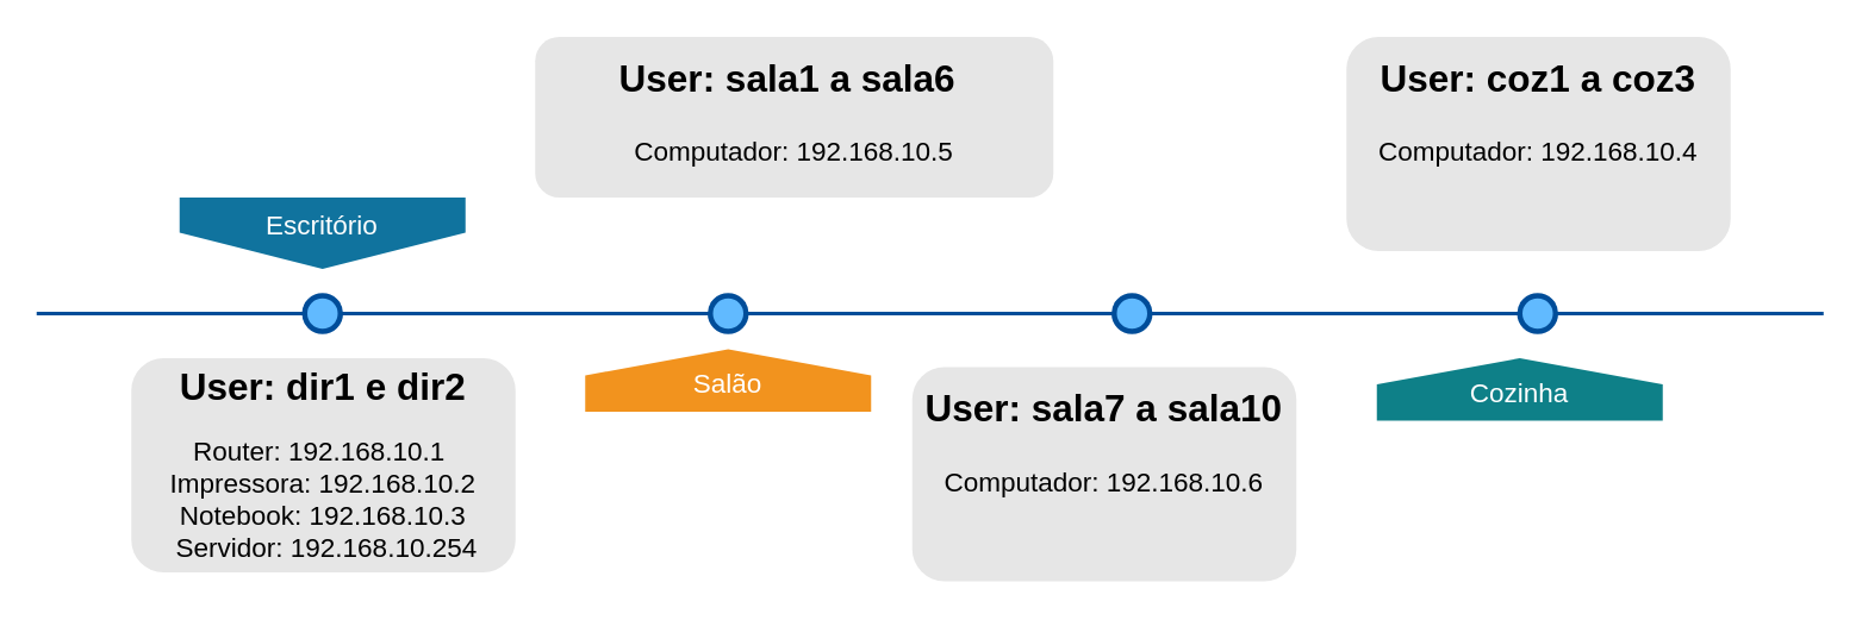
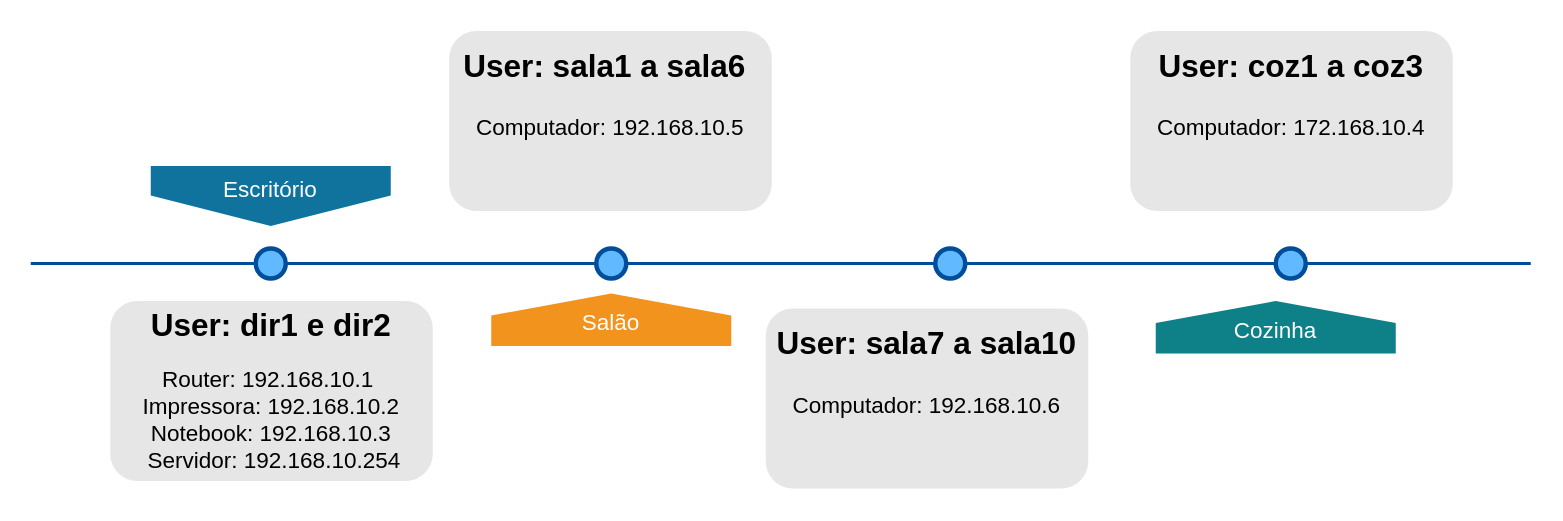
  <mxCell id="0" />
  <mxCell id="1" parent="0" />
  <mxCell id="2" value="" style="line;strokeWidth=2;html=1;fillColor=none;fontSize=28;fontColor=#004D99;strokeColor=#004D99;" parent="1" vertex="1"><mxGeometry x="20" y="170" width="1000" height="10" as="geometry" /></mxCell>
  <mxCell id="3" value="Escritório" style="shape=offPageConnector;whiteSpace=wrap;html=1;fillColor=#10739E;fontSize=15;fontColor=#FFFFFF;size=0.509;verticalAlign=top;strokeColor=none;" parent="1" vertex="1"><mxGeometry x="100" y="110" width="160" height="40" as="geometry" /></mxCell>
  <mxCell id="4" value="&lt;span&gt;Salão&lt;/span&gt;" style="shape=offPageConnector;whiteSpace=wrap;html=1;fillColor=#F2931E;fontSize=15;fontColor=#FFFFFF;size=0.418;flipV=1;verticalAlign=bottom;strokeColor=none;spacingBottom=4;" parent="1" vertex="1"><mxGeometry x="327" y="195" width="160" height="35" as="geometry" /></mxCell>
  <mxCell id="5" value="&lt;span&gt;Cozinha&lt;/span&gt;" style="shape=offPageConnector;whiteSpace=wrap;html=1;fillColor=#0E8088;fontSize=15;fontColor=#FFFFFF;size=0.418;flipV=1;verticalAlign=bottom;strokeColor=none;spacingBottom=4;" parent="1" vertex="1"><mxGeometry x="770" y="200" width="160" height="35" as="geometry" /></mxCell>
  <mxCell id="6" value="" style="ellipse;whiteSpace=wrap;html=1;fillColor=#61BAFF;fontSize=28;fontColor=#004D99;strokeWidth=3;strokeColor=#004D99;" parent="1" vertex="1"><mxGeometry x="170" y="165" width="20" height="20" as="geometry" /></mxCell>
  <mxCell id="7" value="" style="ellipse;whiteSpace=wrap;html=1;fillColor=#61BAFF;fontSize=28;fontColor=#004D99;strokeWidth=3;strokeColor=#004D99;" parent="1" vertex="1"><mxGeometry x="397" y="165" width="20" height="20" as="geometry" /></mxCell>
  <mxCell id="8" value="" style="ellipse;whiteSpace=wrap;html=1;fillColor=#61BAFF;fontSize=28;fontColor=#004D99;strokeWidth=3;strokeColor=#004D99;" parent="1" vertex="1"><mxGeometry x="623" y="165" width="20" height="20" as="geometry" /></mxCell>
  <mxCell id="9" value="" style="ellipse;whiteSpace=wrap;html=1;fillColor=#61BAFF;fontSize=28;fontColor=#004D99;strokeWidth=3;strokeColor=#004D99;" parent="1" vertex="1"><mxGeometry x="850" y="165" width="20" height="20" as="geometry" /></mxCell>
  <mxCell id="10" value="&lt;p style=&quot;line-height: 0.8&quot;&gt;&lt;/p&gt;&lt;h1 style=&quot;font-size: 21px&quot;&gt;User: dir1 e dir2&lt;/h1&gt;&lt;p style=&quot;font-size: 15px&quot;&gt;&lt;font style=&quot;font-size: 15px&quot;&gt;Router: 192.168.10.1&amp;nbsp; &amp;nbsp;&lt;/font&gt;&lt;span&gt;Impressora: 192.168.10.2&amp;nbsp; &amp;nbsp;&lt;/span&gt;&lt;span&gt;Notebook: 192.168.10.3&amp;nbsp; &amp;nbsp;&lt;/span&gt;&lt;span&gt;Servidor: 192.168.10.254&lt;/span&gt;&lt;/p&gt;&lt;p style=&quot;font-size: 15px&quot;&gt;&lt;/p&gt;&lt;p&gt;&lt;br&gt;&lt;/p&gt;&lt;p&gt;&lt;/p&gt;&lt;p&gt;&lt;/p&gt;" style="text;html=1;spacing=5;spacingTop=-20;whiteSpace=wrap;overflow=hidden;strokeColor=none;strokeWidth=3;fillColor=#E6E6E6;fontSize=13;fontColor=#000000;align=center;rounded=1;" parent="1" vertex="1"><mxGeometry x="73" y="200" width="215" height="120" as="geometry" /></mxCell>
- <mxCell id="11" value="&lt;h1&gt;&lt;span style=&quot;font-size: 21px&quot;&gt;User: sala1 a sala6&lt;/span&gt;&amp;nbsp;&lt;/h1&gt;&lt;p&gt;&lt;font style=&quot;font-size: 15px&quot;&gt;Computador: 192.168.10.5&lt;/font&gt;&lt;/p&gt;" style="text;html=1;spacing=5;spacingTop=-20;whiteSpace=wrap;overflow=hidden;strokeColor=none;strokeWidth=3;fillColor=#E6E6E6;fontSize=13;fontColor=#000000;align=center;rounded=1;" parent="1" vertex="1"><mxGeometry x="299" y="20" width="290" height="90" as="geometry" /></mxCell>
+ <mxCell id="11" value="&lt;h1&gt;&lt;span style=&quot;font-size: 21px&quot;&gt;User: sala1 a sala6&lt;/span&gt;&amp;nbsp;&lt;/h1&gt;&lt;p&gt;&lt;font style=&quot;font-size: 15px&quot;&gt;Computador: 192.168.10.5&lt;/font&gt;&lt;/p&gt;" style="text;html=1;spacing=5;spacingTop=-20;whiteSpace=wrap;overflow=hidden;strokeColor=none;strokeWidth=3;fillColor=#E6E6E6;fontSize=13;fontColor=#000000;align=center;rounded=1;" parent="1" vertex="1"><mxGeometry x="299" y="20" width="215" height="120" as="geometry" /></mxCell>
  <mxCell id="12" value="&lt;h1&gt;&lt;span style=&quot;font-size: 21px&quot;&gt;User: sala7 a sala10&lt;/span&gt;&lt;/h1&gt;&lt;p&gt;&lt;font style=&quot;font-size: 15px&quot;&gt;Computador: 192.168.10.6&lt;/font&gt;&lt;br&gt;&lt;/p&gt;" style="text;html=1;spacing=5;spacingTop=-20;whiteSpace=wrap;overflow=hidden;strokeColor=none;strokeWidth=3;fillColor=#E6E6E6;fontSize=13;fontColor=#000000;align=center;rounded=1;" parent="1" vertex="1"><mxGeometry x="510" y="205" width="215" height="120" as="geometry" /></mxCell>
- <mxCell id="13" value="&lt;h1&gt;&lt;span style=&quot;font-size: 21px&quot;&gt;User: coz1 a coz3&lt;/span&gt;&lt;/h1&gt;&lt;p&gt;&lt;font style=&quot;font-size: 15px&quot;&gt;Computador: 192.168.10.4&lt;/font&gt;&lt;br&gt;&lt;/p&gt;" style="text;html=1;spacing=5;spacingTop=-20;whiteSpace=wrap;overflow=hidden;strokeColor=none;strokeWidth=3;fillColor=#E6E6E6;fontSize=13;fontColor=#000000;align=center;rounded=1;" parent="1" vertex="1"><mxGeometry x="753" y="20" width="215" height="120" as="geometry" /></mxCell>
+ <mxCell id="13" value="&lt;h1&gt;&lt;span style=&quot;font-size: 21px&quot;&gt;User: coz1 a coz3&lt;/span&gt;&lt;/h1&gt;&lt;p&gt;&lt;font style=&quot;font-size: 15px&quot;&gt;Computador: 172.168.10.4&lt;/font&gt;&lt;br&gt;&lt;/p&gt;" style="text;html=1;spacing=5;spacingTop=-20;whiteSpace=wrap;overflow=hidden;strokeColor=none;strokeWidth=3;fillColor=#E6E6E6;fontSize=13;fontColor=#000000;align=center;rounded=1;" parent="1" vertex="1"><mxGeometry x="753" y="20" width="215" height="120" as="geometry" /></mxCell>
